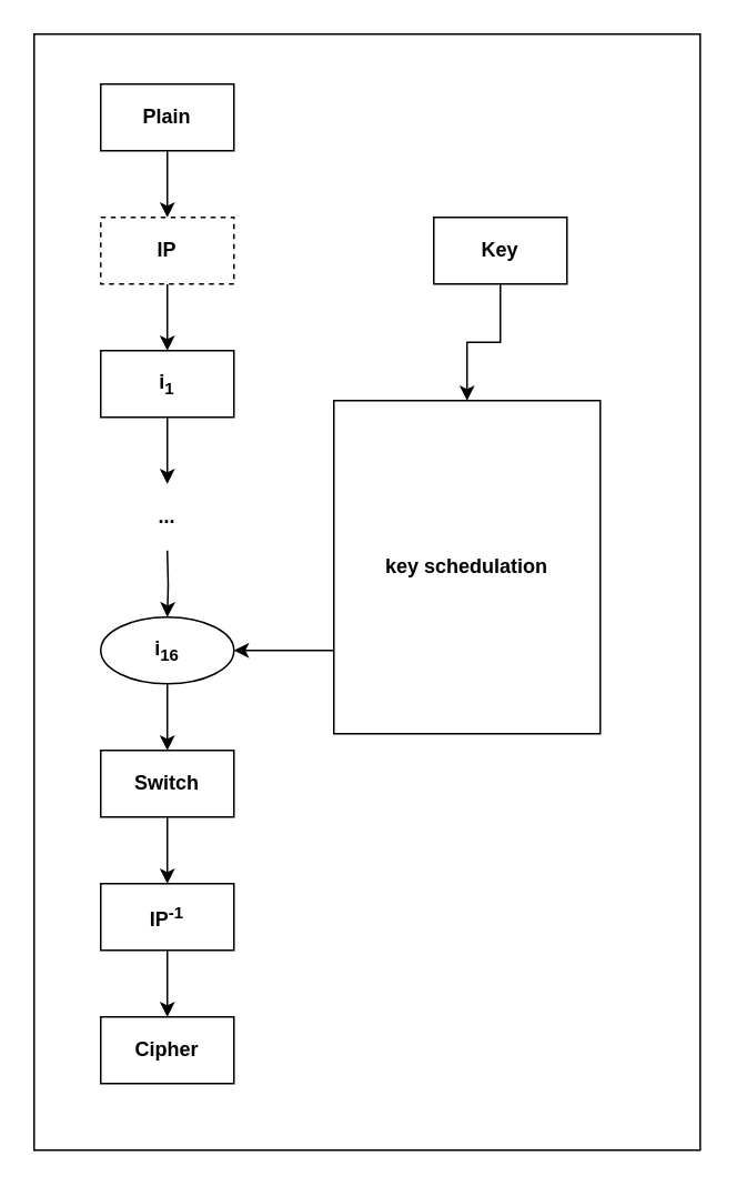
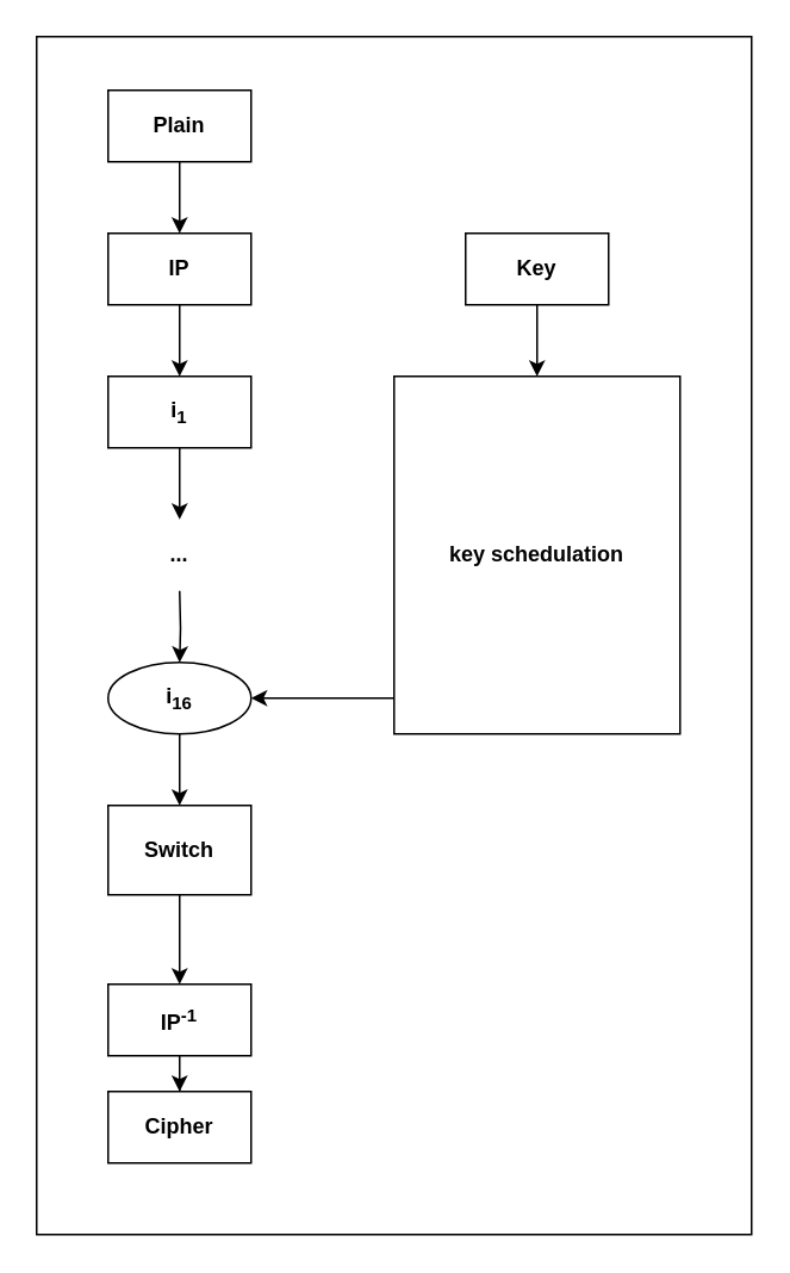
  <mxCell id="0" />
  <mxCell id="1" parent="0" />
  <mxCell id="2" value="" style="rounded=0;whiteSpace=wrap;html=1;" vertex="1" parent="1"><mxGeometry y="20" width="400" height="670" as="geometry" x="20" /></mxCell>
  <mxCell id="3" style="edgeStyle=orthogonalEdgeStyle;rounded=0;orthogonalLoop=1;jettySize=auto;html=1;entryX=0.5;entryY=0;entryDx=0;entryDy=0;fontStyle=1" edge="1" parent="1" source="4" target="7"><mxGeometry relative="1" as="geometry" /></mxCell>
  <mxCell id="4" value="Plain" style="rounded=0;whiteSpace=wrap;html=1;fontStyle=1" vertex="1" parent="1"><mxGeometry x="60" y="50" width="80" height="40" as="geometry" /></mxCell>
  <mxCell id="5" style="edgeStyle=orthogonalEdgeStyle;rounded=0;orthogonalLoop=1;jettySize=auto;html=1;entryX=0.5;entryY=0;entryDx=0;entryDy=0;fontStyle=1;startArrow=none;" edge="1" parent="1" target="9"><mxGeometry relative="1" as="geometry"><mxPoint x="100" y="230" as="sourcePoint" /></mxGeometry></mxCell>
  <mxCell id="6" style="edgeStyle=orthogonalEdgeStyle;rounded=0;orthogonalLoop=1;jettySize=auto;html=1;entryX=0.5;entryY=0;entryDx=0;entryDy=0;" edge="1" parent="1" source="7" target="9"><mxGeometry relative="1" as="geometry" /></mxCell>
- <mxCell id="7" value="IP" style="rounded=0;whiteSpace=wrap;html=1;fontStyle=1;dashed=1;" vertex="1" parent="1"><mxGeometry x="60" y="130" width="80" height="40" as="geometry" /></mxCell>
+ <mxCell id="7" value="IP" style="rounded=0;whiteSpace=wrap;html=1;fontStyle=1" vertex="1" parent="1"><mxGeometry x="60" y="130" width="80" height="40" as="geometry" /></mxCell>
  <mxCell id="8" style="edgeStyle=orthogonalEdgeStyle;rounded=0;orthogonalLoop=1;jettySize=auto;html=1;fontStyle=1" edge="1" parent="1" source="9"><mxGeometry relative="1" as="geometry"><mxPoint x="100" y="290" as="targetPoint" /></mxGeometry></mxCell>
  <mxCell id="9" value="i&lt;sub&gt;1&lt;/sub&gt;" style="rounded=0;whiteSpace=wrap;html=1;fontStyle=1" vertex="1" parent="1"><mxGeometry x="60" y="210" width="80" height="40" as="geometry" /></mxCell>
  <mxCell id="10" style="edgeStyle=orthogonalEdgeStyle;rounded=0;orthogonalLoop=1;jettySize=auto;html=1;entryX=0.5;entryY=0;entryDx=0;entryDy=0;fontStyle=1" edge="1" parent="1" source="11" target="13"><mxGeometry relative="1" as="geometry" /></mxCell>
  <mxCell id="11" value="i&lt;sub&gt;16&lt;/sub&gt;" style="ellipse;whiteSpace=wrap;html=1;fontStyle=1;" vertex="1" parent="1"><mxGeometry x="60" y="370" width="80" height="40" as="geometry" /></mxCell>
  <mxCell id="12" style="edgeStyle=orthogonalEdgeStyle;rounded=0;orthogonalLoop=1;jettySize=auto;html=1;entryX=0.5;entryY=0;entryDx=0;entryDy=0;fontStyle=1" edge="1" parent="1" source="13" target="15"><mxGeometry relative="1" as="geometry" /></mxCell>
- <mxCell id="13" value="Switch" style="rounded=0;whiteSpace=wrap;html=1;fontStyle=1" vertex="1" parent="1"><mxGeometry x="60" y="450" width="80" height="40" as="geometry" /></mxCell>
+ <mxCell id="13" value="Switch" style="rounded=0;whiteSpace=wrap;html=1;fontStyle=1" vertex="1" parent="1"><mxGeometry x="60" y="450" width="80" height="50" as="geometry" /></mxCell>
  <mxCell id="14" style="edgeStyle=orthogonalEdgeStyle;rounded=0;orthogonalLoop=1;jettySize=auto;html=1;entryX=0.5;entryY=0;entryDx=0;entryDy=0;fontStyle=1" edge="1" parent="1" source="15" target="16"><mxGeometry relative="1" as="geometry" /></mxCell>
- <mxCell id="15" value="IP&lt;sup&gt;-1&lt;/sup&gt;" style="rounded=0;whiteSpace=wrap;html=1;fontStyle=1" vertex="1" parent="1"><mxGeometry x="60" y="530" width="80" height="40" as="geometry" /></mxCell>
+ <mxCell id="15" value="IP&lt;sup&gt;-1&lt;/sup&gt;" style="rounded=0;whiteSpace=wrap;html=1;fontStyle=1" vertex="1" parent="1"><mxGeometry x="60" y="550" width="80" height="40" as="geometry" /></mxCell>
  <mxCell id="16" value="Cipher" style="rounded=0;whiteSpace=wrap;html=1;fontStyle=1" vertex="1" parent="1"><mxGeometry x="60" y="610" width="80" height="40" as="geometry" /></mxCell>
  <mxCell id="17" style="edgeStyle=orthogonalEdgeStyle;rounded=0;orthogonalLoop=1;jettySize=auto;html=1;entryX=1;entryY=0.5;entryDx=0;entryDy=0;fontStyle=1" edge="1" parent="1" source="18" target="11"><mxGeometry relative="1" as="geometry"><Array as="points"><mxPoint x="190" y="390" /><mxPoint x="190" y="390" /></Array></mxGeometry></mxCell>
- <mxCell id="18" value="key schedulation" style="rounded=0;whiteSpace=wrap;html=1;fontStyle=1" vertex="1" parent="1"><mxGeometry x="200" y="240" width="160" height="200" as="geometry" /></mxCell>
+ <mxCell id="18" value="key schedulation" style="rounded=0;whiteSpace=wrap;html=1;fontStyle=1" vertex="1" parent="1"><mxGeometry x="220" y="210" width="160" height="200" as="geometry" /></mxCell>
  <mxCell id="19" style="edgeStyle=orthogonalEdgeStyle;rounded=0;orthogonalLoop=1;jettySize=auto;html=1;entryX=0.5;entryY=0;entryDx=0;entryDy=0;fontStyle=1" edge="1" parent="1" source="20" target="18"><mxGeometry relative="1" as="geometry" /></mxCell>
  <mxCell id="20" value="Key" style="rounded=0;whiteSpace=wrap;html=1;fontStyle=1" vertex="1" parent="1"><mxGeometry x="260" y="130" width="80" height="40" as="geometry" /></mxCell>
  <mxCell id="21" style="edgeStyle=orthogonalEdgeStyle;rounded=0;orthogonalLoop=1;jettySize=auto;html=1;entryX=0.5;entryY=0;entryDx=0;entryDy=0;fontStyle=1" edge="1" parent="1" target="11"><mxGeometry relative="1" as="geometry"><mxPoint x="100" y="330" as="sourcePoint" /></mxGeometry></mxCell>
  <mxCell id="22" value="&lt;span&gt;...&lt;/span&gt;" style="text;html=1;strokeColor=none;fillColor=none;align=center;verticalAlign=middle;whiteSpace=wrap;rounded=0;fontStyle=1" vertex="1" parent="1"><mxGeometry x="70" y="295" width="60" height="30" as="geometry" /></mxCell>
